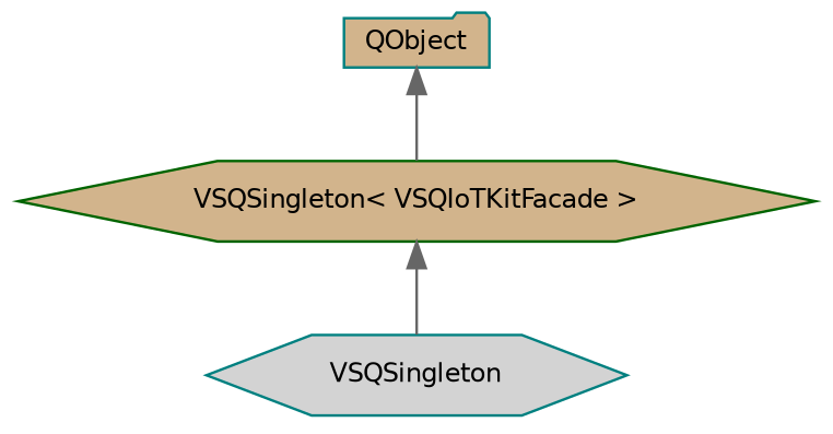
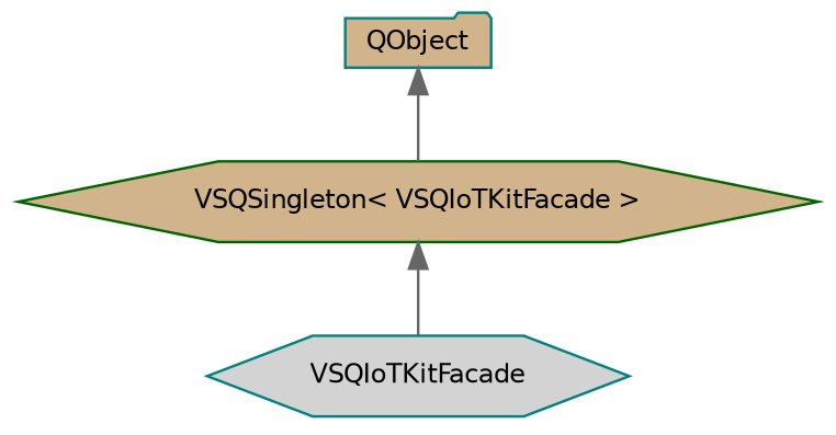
  digraph {
    node [color=teal fillcolor=tan fontname=Helvetica fontsize=10 shape=hexagon style=filled]
    edge [color=gray40 dir=back fontname=Helvetica fontsize=10 labelfontname=Helvetica labelfontsize=10 style=solid]
-   n1 [fillcolor=lightgrey fontcolor=black height=0.2 label=VSQSingleton width=0.4]
+   n1 [fillcolor=lightgrey fontcolor=black height=0.2 label=VSQIoTKitFacade width=0.4]
    n2 [height=0.2 label=QObject shape=folder width=0.4]
    n3 [color=darkgreen height=0.2 label="VSQSingleton\< VSQIoTKitFacade \>" width=0.4]
    n2 -> n3
    n3 -> n1
  }
